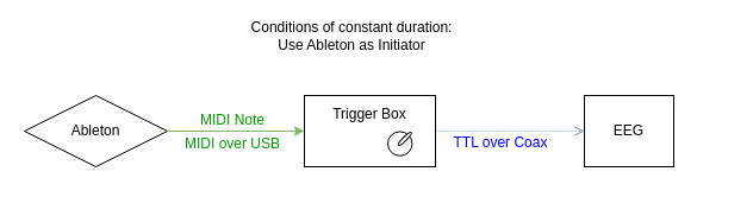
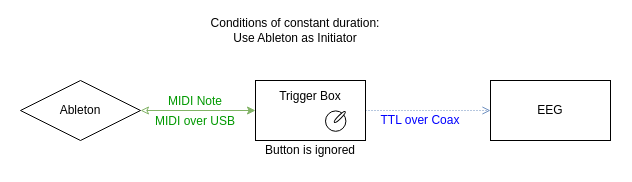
  <mxCell id="0" />
  <mxCell id="1" parent="0" />
- <mxCell id="2" value="EEG" style="rounded=0;whiteSpace=wrap;html=1;" parent="1" vertex="1"><mxGeometry x="490" y="80" width="75" height="60" as="geometry" /></mxCell>
+ <mxCell id="2" value="EEG" style="rounded=0;whiteSpace=wrap;html=1;" parent="1" vertex="1"><mxGeometry x="490" y="80" width="120" height="60" as="geometry" /></mxCell>
  <mxCell id="3" value="Ableton" style="rhombus;whiteSpace=wrap;html=1;" parent="1" vertex="1"><mxGeometry x="20" y="80" width="120" height="60" as="geometry" /></mxCell>
  <mxCell id="4" style="edgeStyle=orthogonalEdgeStyle;rounded=0;orthogonalLoop=1;jettySize=auto;html=1;exitX=1;exitY=0.5;exitDx=0;exitDy=0;entryX=0;entryY=0.5;entryDx=0;entryDy=0;fillColor=#dae8fc;strokeColor=#6c8ebf;dashed=1;dashPattern=1 2;endArrow=open;" parent="1" source="6" target="2" edge="1"><mxGeometry relative="1" as="geometry"><Array as="points"><mxPoint x="380" y="110" /><mxPoint x="380" y="110" /></Array></mxGeometry></mxCell>
- <mxCell id="5" style="edgeStyle=orthogonalEdgeStyle;rounded=0;orthogonalLoop=1;jettySize=auto;html=1;exitX=0;exitY=0.5;exitDx=0;exitDy=0;entryX=1;entryY=0.5;entryDx=0;entryDy=0;fillColor=#d5e8d4;strokeColor=#82b366;startArrow=classic;startFill=1;endArrow=none;endFill=0;" parent="1" source="6" target="3" edge="1"><mxGeometry relative="1" as="geometry"><Array as="points"><mxPoint x="220" y="110" /><mxPoint x="220" y="110" /></Array></mxGeometry></mxCell>
+ <mxCell id="5" style="edgeStyle=orthogonalEdgeStyle;rounded=0;orthogonalLoop=1;jettySize=auto;html=1;exitX=0;exitY=0.5;exitDx=0;exitDy=0;entryX=1;entryY=0.5;entryDx=0;entryDy=0;fillColor=#d5e8d4;strokeColor=#82b366;startArrow=classic;startFill=1;endArrow=classic;endFill=0;" parent="1" source="6" target="3" edge="1"><mxGeometry relative="1" as="geometry"><Array as="points"><mxPoint x="220" y="110" /><mxPoint x="220" y="110" /></Array></mxGeometry></mxCell>
  <mxCell id="6" value="Trigger Box&lt;br&gt;&lt;br&gt;&lt;br&gt;" style="rounded=0;whiteSpace=wrap;html=1;" parent="1" vertex="1"><mxGeometry x="255" y="80" width="110" height="60" as="geometry" /></mxCell>
  <mxCell id="7" value="" style="group" parent="1" vertex="1" connectable="0"><mxGeometry x="325" y="110" width="20.81" height="20.82" as="geometry" /></mxCell>
  <mxCell id="8" value="" style="ellipse;whiteSpace=wrap;html=1;aspect=fixed;" parent="7" vertex="1"><mxGeometry y="0.416" width="20.396" height="20.396" as="geometry" /></mxCell>
  <mxCell id="9" value="" style="ellipse;whiteSpace=wrap;html=1;rotation=-45;" parent="7" vertex="1"><mxGeometry x="6.68" y="4.89" width="15.19" height="3.295" as="geometry" /></mxCell>
  <mxCell id="10" value="MIDI over USB" style="text;html=1;strokeColor=none;fillColor=none;align=center;verticalAlign=middle;whiteSpace=wrap;rounded=0;fontColor=#009900;" parent="1" vertex="1"><mxGeometry x="140" y="110.82" width="110" height="20" as="geometry" /></mxCell>
  <mxCell id="11" value="TTL over Coax" style="text;html=1;strokeColor=none;fillColor=none;align=center;verticalAlign=middle;whiteSpace=wrap;rounded=0;fontColor=#0000FF;" parent="1" vertex="1"><mxGeometry x="365" y="110" width="110" height="20" as="geometry" /></mxCell>
+ <mxCell id="12" value="&lt;font color=&quot;#000000&quot;&gt;Button is ignored&lt;/font&gt;" style="text;html=1;strokeColor=none;fillColor=none;align=center;verticalAlign=middle;whiteSpace=wrap;rounded=0;fontColor=#0000FF;" parent="1" vertex="1"><mxGeometry x="260" y="140" width="100" height="20" as="geometry" /></mxCell>
  <mxCell id="13" value="&lt;font color=&quot;#000000&quot;&gt;Conditions of constant duration: &lt;br&gt;Use Ableton as Initiator&lt;/font&gt;" style="text;html=1;strokeColor=none;fillColor=none;align=center;verticalAlign=middle;whiteSpace=wrap;rounded=0;fontColor=#0000FF;" parent="1" vertex="1"><mxGeometry x="170" y="20" width="250" height="20" as="geometry" /></mxCell>
  <mxCell id="14" value="MIDI Note" style="text;html=1;strokeColor=none;fillColor=none;align=center;verticalAlign=middle;whiteSpace=wrap;rounded=0;fontColor=#009900;" parent="1" vertex="1"><mxGeometry x="140" y="90.82" width="110" height="20" as="geometry" /></mxCell>
